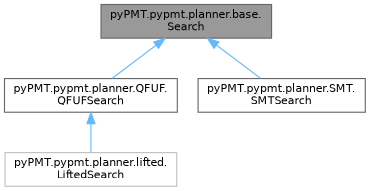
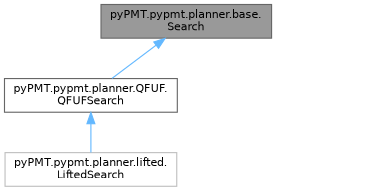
  digraph {
    rankdir=TB
    node [color=gray40 fillcolor=white fontname=Helvetica fontsize=10 shape=box style=filled]
    edge [color=steelblue1 dir=back fontname=Helvetica fontsize=10 labelfontname=Helvetica labelfontsize=10 style=solid]
    n1 [fillcolor=grey60 fontcolor=black height=0.2 label="pyPMT.pypmt.planner.base.\lSearch" width=0.4]
    n2 [height=0.2 label="pyPMT.pypmt.planner.QFUF.\lQFUFSearch" width=0.4]
-   n3 [height=0.2 label="pyPMT.pypmt.planner.SMT.\lSMTSearch" width=0.4]
    n4 [color=grey75 height=0.2 label="pyPMT.pypmt.planner.lifted.\lLiftedSearch" width=0.4]
    n1 -> n2
-   n1 -> n3
    n2 -> n4
  }
